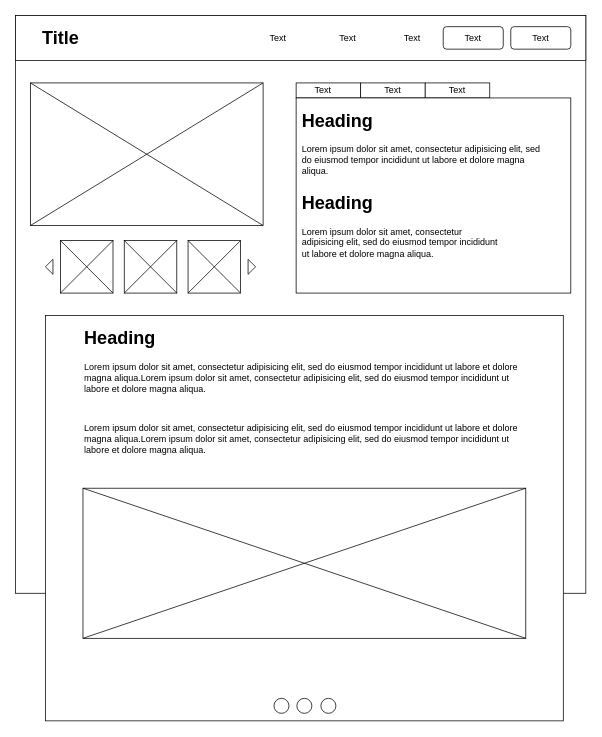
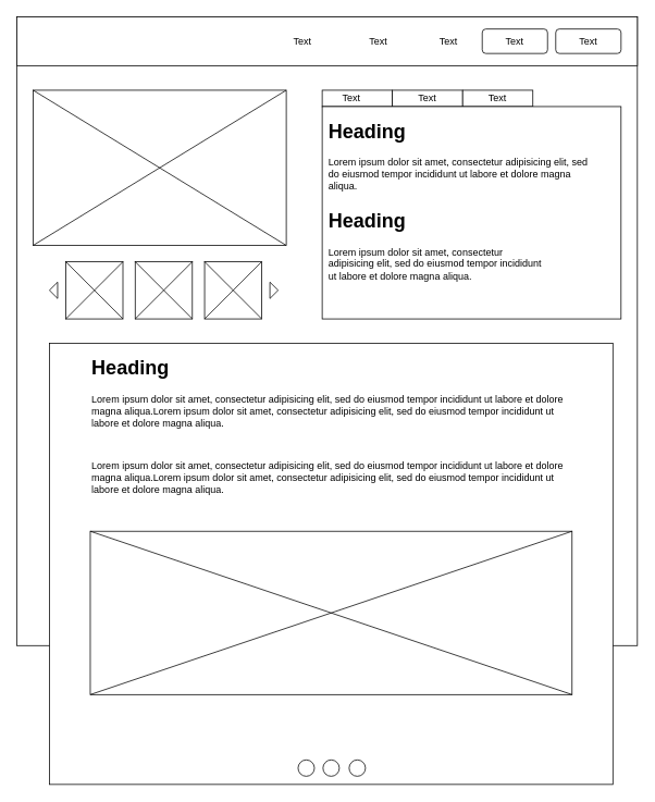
  <mxCell id="0" />
  <mxCell id="1" parent="0" />
  <mxCell id="2" value="" style="rounded=0;whiteSpace=wrap;html=1;" parent="1" vertex="1"><mxGeometry x="20" y="20" width="760" height="770" as="geometry" /></mxCell>
  <mxCell id="3" value="" style="rounded=0;whiteSpace=wrap;html=1;" parent="1" vertex="1"><mxGeometry x="20" y="20" width="760" height="60" as="geometry" /></mxCell>
  <mxCell id="4" value="" style="whiteSpace=wrap;html=1;aspect=fixed;" parent="1" vertex="1"><mxGeometry x="80" y="320" width="70" height="70" as="geometry" /></mxCell>
  <mxCell id="5" value="" style="triangle;whiteSpace=wrap;html=1;" parent="1" vertex="1"><mxGeometry x="330" y="345" width="10" height="20" as="geometry" /></mxCell>
  <mxCell id="6" value="" style="rounded=0;whiteSpace=wrap;html=1;" parent="1" vertex="1"><mxGeometry x="40" y="110" width="310" height="190" as="geometry" /></mxCell>
  <mxCell id="7" value="" style="triangle;whiteSpace=wrap;html=1;rotation=-180;" parent="1" vertex="1"><mxGeometry x="60" y="345" width="10" height="20" as="geometry" /></mxCell>
  <mxCell id="8" value="" style="rounded=0;whiteSpace=wrap;html=1;" parent="1" vertex="1"><mxGeometry x="394" y="110" width="86" height="20" as="geometry" /></mxCell>
  <mxCell id="9" value="" style="rounded=0;whiteSpace=wrap;html=1;" parent="1" vertex="1"><mxGeometry x="480" y="110" width="86" height="20" as="geometry" /></mxCell>
  <mxCell id="10" value="" style="rounded=0;whiteSpace=wrap;html=1;" parent="1" vertex="1"><mxGeometry x="566" y="110" width="86" height="20" as="geometry" /></mxCell>
  <mxCell id="11" value="" style="rounded=0;whiteSpace=wrap;html=1;" parent="1" vertex="1"><mxGeometry x="394" y="130" width="366" height="260" as="geometry" /></mxCell>
  <mxCell id="12" value="" style="rounded=0;whiteSpace=wrap;html=1;" parent="1" vertex="1"><mxGeometry x="60" y="420" width="690" height="540" as="geometry" /></mxCell>
  <mxCell id="13" value="" style="rounded=0;whiteSpace=wrap;html=1;" parent="1" vertex="1"><mxGeometry x="110" y="650" width="590" height="200" as="geometry" /></mxCell>
  <mxCell id="14" value="" style="verticalLabelPosition=bottom;verticalAlign=top;html=1;shape=mxgraph.flowchart.on-page_reference;" parent="1" vertex="1"><mxGeometry x="364.5" y="930" width="20" height="20" as="geometry" /></mxCell>
  <mxCell id="15" value="" style="verticalLabelPosition=bottom;verticalAlign=top;html=1;shape=mxgraph.flowchart.on-page_reference;" parent="1" vertex="1"><mxGeometry x="395" y="930" width="20" height="20" as="geometry" /></mxCell>
  <mxCell id="16" value="" style="verticalLabelPosition=bottom;verticalAlign=top;html=1;shape=mxgraph.flowchart.on-page_reference;" parent="1" vertex="1"><mxGeometry x="427" y="930" width="20" height="20" as="geometry" /></mxCell>
  <mxCell id="17" value="&lt;h1 style=&quot;margin-top: 0px;&quot;&gt;Heading&lt;/h1&gt;&lt;p&gt;Lorem ipsum dolor sit amet, consectetur adipisicing elit, sed do eiusmod tempor incididunt ut labore et dolore magna aliqua.&lt;/p&gt;" style="text;html=1;whiteSpace=wrap;overflow=hidden;rounded=0;" vertex="1" parent="1"><mxGeometry x="400" y="140" width="330" height="130" as="geometry" /></mxCell>
  <mxCell id="18" value="&lt;h1 style=&quot;margin-top: 0px;&quot;&gt;Heading&lt;/h1&gt;&lt;p&gt;Lorem ipsum dolor sit amet, consectetur adipisicing elit, sed do eiusmod tempor incididunt ut labore et dolore magna aliqua.&lt;/p&gt;" style="text;html=1;whiteSpace=wrap;overflow=hidden;rounded=0;" vertex="1" parent="1"><mxGeometry x="400" y="250" width="270" height="130" as="geometry" /></mxCell>
  <mxCell id="19" value="Text" style="text;html=1;align=center;verticalAlign=middle;whiteSpace=wrap;rounded=0;" vertex="1" parent="1"><mxGeometry x="400" y="105" width="60" height="30" as="geometry" /></mxCell>
  <mxCell id="20" value="Text" style="text;html=1;align=center;verticalAlign=middle;whiteSpace=wrap;rounded=0;" vertex="1" parent="1"><mxGeometry x="493" y="105" width="60" height="30" as="geometry" /></mxCell>
  <mxCell id="21" value="Text" style="text;html=1;align=center;verticalAlign=middle;whiteSpace=wrap;rounded=0;" vertex="1" parent="1"><mxGeometry x="579" y="105" width="60" height="30" as="geometry" /></mxCell>
  <mxCell id="22" value="&lt;h1 style=&quot;margin-top: 0px;&quot;&gt;Heading&lt;/h1&gt;&lt;p&gt;Lorem ipsum dolor sit amet, consectetur adipisicing elit, sed do eiusmod tempor incididunt ut labore et dolore magna aliqua.&lt;span style=&quot;background-color: initial;&quot;&gt;Lorem ipsum dolor sit amet, consectetur adipisicing elit, sed do eiusmod tempor incididunt ut labore et dolore magna aliqua.&lt;/span&gt;&lt;br&gt;&lt;/p&gt;&lt;p&gt;&lt;span style=&quot;background-color: initial;&quot;&gt;&lt;br&gt;&lt;/span&gt;&lt;/p&gt;&lt;p&gt;Lorem ipsum dolor sit amet, consectetur adipisicing elit, sed do eiusmod tempor incididunt ut labore et dolore magna aliqua.&lt;span style=&quot;background-color: initial;&quot;&gt;Lorem ipsum dolor sit amet, consectetur adipisicing elit, sed do eiusmod tempor incididunt ut labore et dolore magna aliqua.&lt;/span&gt;&lt;span style=&quot;background-color: initial;&quot;&gt;&lt;br&gt;&lt;/span&gt;&lt;/p&gt;" style="text;html=1;whiteSpace=wrap;overflow=hidden;rounded=0;" vertex="1" parent="1"><mxGeometry x="110" y="430" width="590" height="190" as="geometry" /></mxCell>
  <mxCell id="23" value="Text" style="text;html=1;align=center;verticalAlign=middle;whiteSpace=wrap;rounded=0;" vertex="1" parent="1"><mxGeometry x="340" y="35" width="60" height="30" as="geometry" /></mxCell>
  <mxCell id="24" value="Text" style="text;html=1;align=center;verticalAlign=middle;whiteSpace=wrap;rounded=0;" vertex="1" parent="1"><mxGeometry x="433" y="35" width="60" height="30" as="geometry" /></mxCell>
  <mxCell id="25" value="Text" style="text;html=1;align=center;verticalAlign=middle;whiteSpace=wrap;rounded=0;" vertex="1" parent="1"><mxGeometry x="519" y="35" width="60" height="30" as="geometry" /></mxCell>
  <mxCell id="26" value="" style="rounded=1;whiteSpace=wrap;html=1;" vertex="1" parent="1"><mxGeometry x="590" y="35" width="80" height="30" as="geometry" /></mxCell>
  <mxCell id="27" value="" style="rounded=1;whiteSpace=wrap;html=1;" vertex="1" parent="1"><mxGeometry x="680" y="35" width="80" height="30" as="geometry" /></mxCell>
  <mxCell id="28" value="Text" style="text;html=1;align=center;verticalAlign=middle;whiteSpace=wrap;rounded=0;" vertex="1" parent="1"><mxGeometry x="600" y="35" width="60" height="30" as="geometry" /></mxCell>
  <mxCell id="29" value="Text" style="text;html=1;align=center;verticalAlign=middle;whiteSpace=wrap;rounded=0;" vertex="1" parent="1"><mxGeometry x="690" y="35" width="60" height="30" as="geometry" /></mxCell>
- <mxCell id="30" value="Title" style="text;strokeColor=none;fillColor=none;html=1;fontSize=24;fontStyle=1;verticalAlign=middle;align=center;" vertex="1" parent="1"><mxGeometry x="30" y="30" width="100" height="40" as="geometry" /></mxCell>
  <mxCell id="31" value="" style="endArrow=none;html=1;rounded=0;entryX=1;entryY=0;entryDx=0;entryDy=0;exitX=0;exitY=1;exitDx=0;exitDy=0;" edge="1" parent="1" source="13" target="13"><mxGeometry width="50" height="50" relative="1" as="geometry"><mxPoint x="-60" y="860" as="sourcePoint" /><mxPoint x="-10" y="810" as="targetPoint" /></mxGeometry></mxCell>
  <mxCell id="32" value="" style="endArrow=none;html=1;rounded=0;entryX=1;entryY=1;entryDx=0;entryDy=0;exitX=0;exitY=0;exitDx=0;exitDy=0;" edge="1" parent="1" source="13" target="13"><mxGeometry width="50" height="50" relative="1" as="geometry"><mxPoint x="120" y="860" as="sourcePoint" /><mxPoint x="710" y="660" as="targetPoint" /></mxGeometry></mxCell>
  <mxCell id="33" value="" style="endArrow=none;html=1;rounded=0;entryX=1;entryY=0;entryDx=0;entryDy=0;exitX=0;exitY=1;exitDx=0;exitDy=0;" edge="1" parent="1" source="4" target="4"><mxGeometry width="50" height="50" relative="1" as="geometry"><mxPoint x="55" y="410" as="sourcePoint" /><mxPoint x="105" y="360" as="targetPoint" /></mxGeometry></mxCell>
  <mxCell id="34" value="" style="endArrow=none;html=1;rounded=0;entryX=0;entryY=0;entryDx=0;entryDy=0;exitX=1;exitY=1;exitDx=0;exitDy=0;" edge="1" parent="1" source="4" target="4"><mxGeometry width="50" height="50" relative="1" as="geometry"><mxPoint x="93" y="392" as="sourcePoint" /><mxPoint x="161" y="341" as="targetPoint" /></mxGeometry></mxCell>
  <mxCell id="35" value="" style="whiteSpace=wrap;html=1;aspect=fixed;" vertex="1" parent="1"><mxGeometry x="165" y="320" width="70" height="70" as="geometry" /></mxCell>
  <mxCell id="36" value="" style="endArrow=none;html=1;rounded=0;entryX=1;entryY=0;entryDx=0;entryDy=0;exitX=0;exitY=1;exitDx=0;exitDy=0;" edge="1" parent="1" source="35" target="35"><mxGeometry width="50" height="50" relative="1" as="geometry"><mxPoint x="140" y="410" as="sourcePoint" /><mxPoint x="190" y="360" as="targetPoint" /></mxGeometry></mxCell>
  <mxCell id="37" value="" style="endArrow=none;html=1;rounded=0;entryX=0;entryY=0;entryDx=0;entryDy=0;exitX=1;exitY=1;exitDx=0;exitDy=0;" edge="1" parent="1" source="35" target="35"><mxGeometry width="50" height="50" relative="1" as="geometry"><mxPoint x="178" y="392" as="sourcePoint" /><mxPoint x="246" y="341" as="targetPoint" /></mxGeometry></mxCell>
  <mxCell id="38" value="" style="whiteSpace=wrap;html=1;aspect=fixed;" vertex="1" parent="1"><mxGeometry x="250" y="320" width="70" height="70" as="geometry" /></mxCell>
  <mxCell id="39" value="" style="endArrow=none;html=1;rounded=0;entryX=1;entryY=0;entryDx=0;entryDy=0;exitX=0;exitY=1;exitDx=0;exitDy=0;" edge="1" parent="1" source="38" target="38"><mxGeometry width="50" height="50" relative="1" as="geometry"><mxPoint x="225" y="410" as="sourcePoint" /><mxPoint x="275" y="360" as="targetPoint" /></mxGeometry></mxCell>
  <mxCell id="40" value="" style="endArrow=none;html=1;rounded=0;entryX=0;entryY=0;entryDx=0;entryDy=0;exitX=1;exitY=1;exitDx=0;exitDy=0;" edge="1" parent="1" source="38" target="38"><mxGeometry width="50" height="50" relative="1" as="geometry"><mxPoint x="263" y="392" as="sourcePoint" /><mxPoint x="331" y="341" as="targetPoint" /></mxGeometry></mxCell>
  <mxCell id="41" value="" style="endArrow=none;html=1;rounded=0;exitX=0;exitY=1;exitDx=0;exitDy=0;entryX=1;entryY=0;entryDx=0;entryDy=0;" edge="1" parent="1" source="6" target="6"><mxGeometry width="50" height="50" relative="1" as="geometry"><mxPoint x="80" y="250" as="sourcePoint" /><mxPoint x="130" y="200" as="targetPoint" /></mxGeometry></mxCell>
  <mxCell id="42" value="" style="endArrow=none;html=1;rounded=0;exitX=0;exitY=0;exitDx=0;exitDy=0;entryX=1;entryY=1;entryDx=0;entryDy=0;" edge="1" parent="1" source="6" target="6"><mxGeometry width="50" height="50" relative="1" as="geometry"><mxPoint x="50" y="310" as="sourcePoint" /><mxPoint x="360" y="120" as="targetPoint" /></mxGeometry></mxCell>
